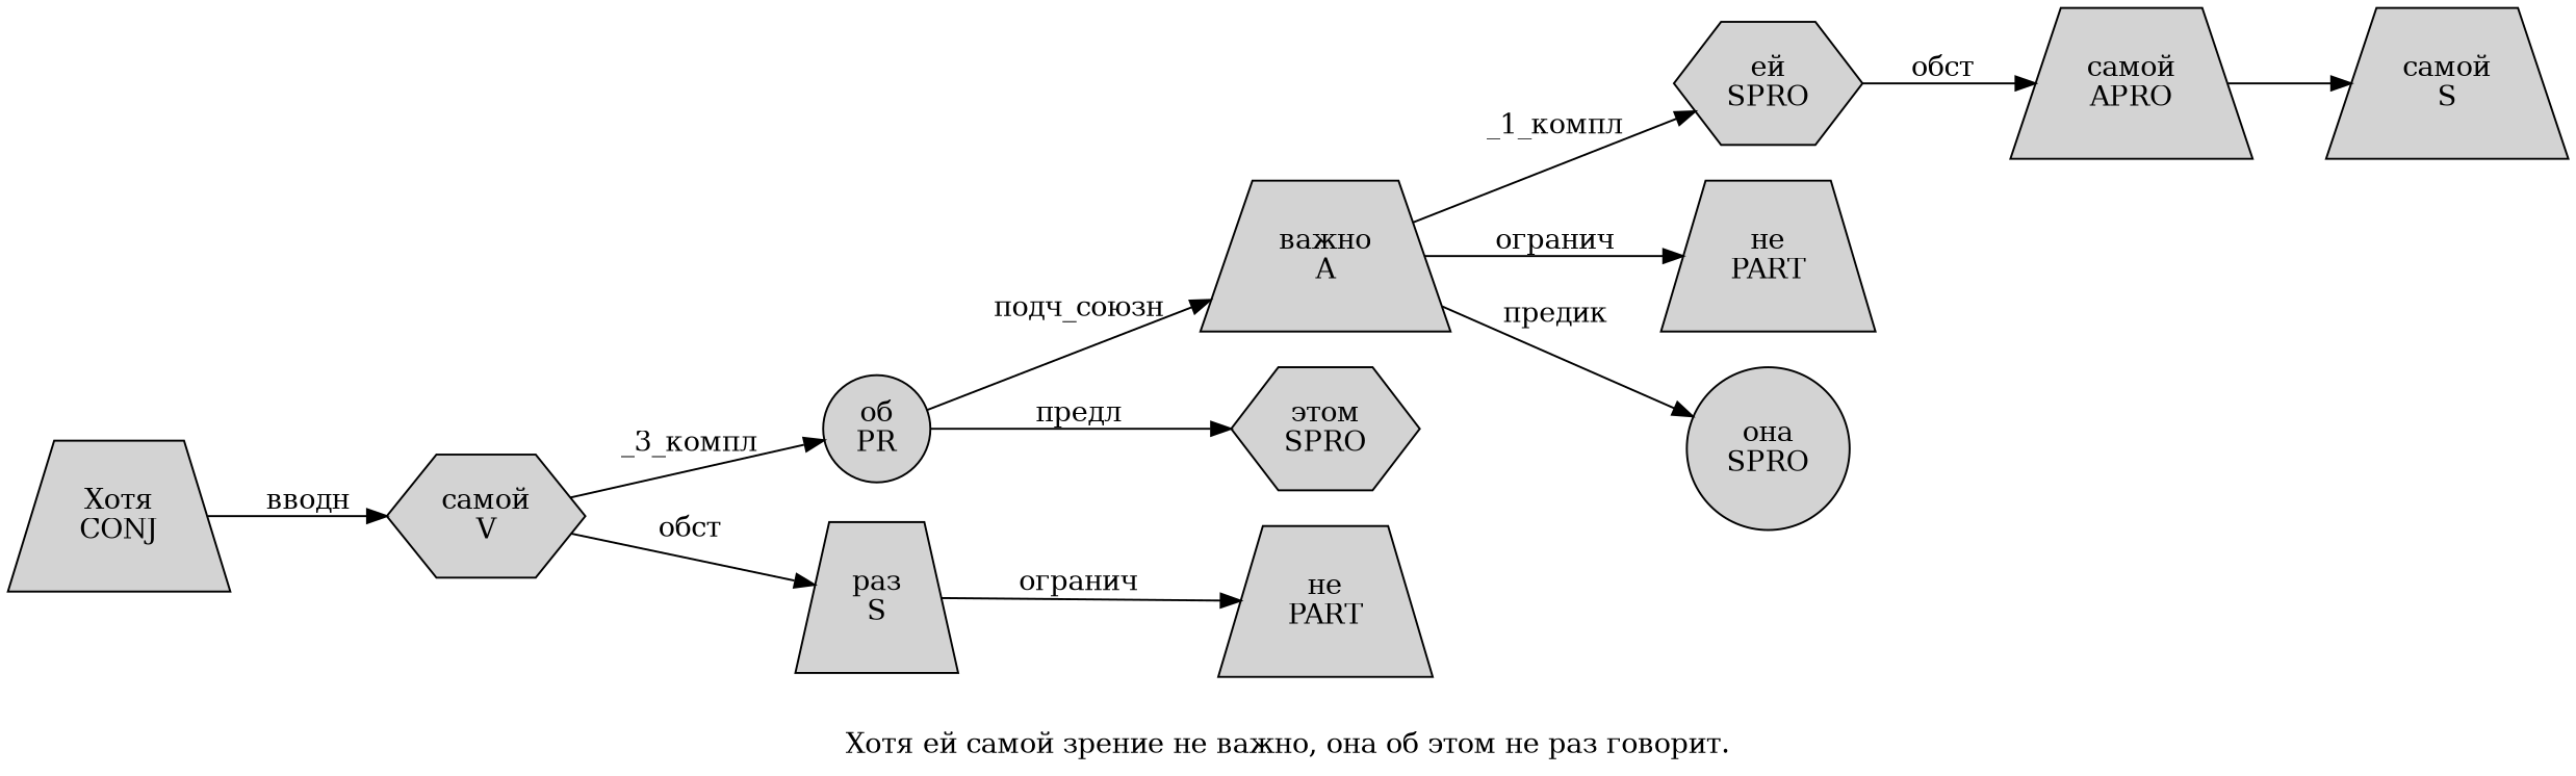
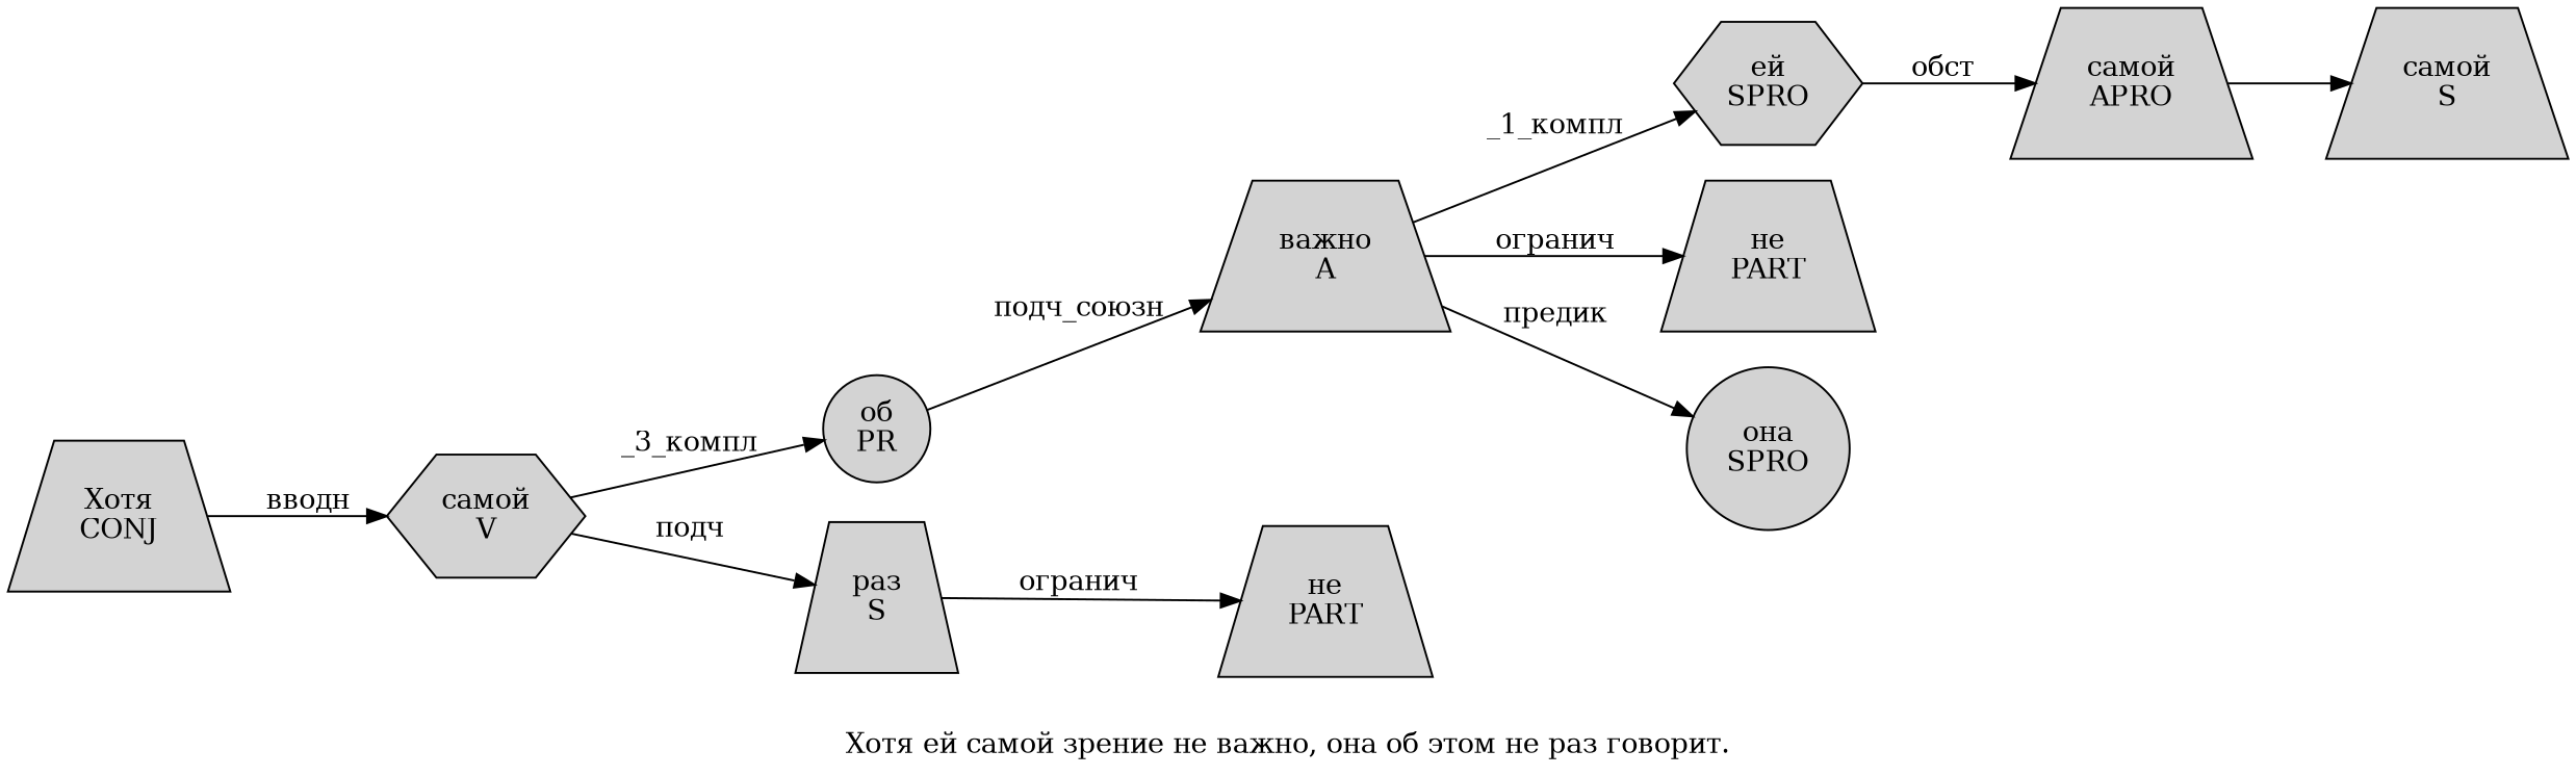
  digraph {
    label="Хотя ей самой зрение не важно, она об этом не раз говорит."
    rankdir=LR
    node [fillcolor=lightgray penwidth=1 shape=trapezium style=filled]
    n1 [label="Хотя\nCONJ"]
    n2 [label="самой\nV" shape=hexagon]
    n3 [label="важно\nA"]
    n4 [label="ей\nSPRO" shape=hexagon]
    n5 [label="не\nPART"]
    n6 [label="она\nSPRO" shape=circle]
    n7 [label="об\nPR" shape=ellipse]
    n8 [label="раз\nS"]
    n9 [label="самой\nAPRO"]
    n10 [label="самой\nS"]
-   n11 [label="этом\nSPRO" shape=hexagon]
    n12 [label="не\nPART"]
    n1 -> n2 [label="вводн"]
    n2 -> n7 [label="_3_компл"]
-   n2 -> n8 [label="обст"]
+   n2 -> n8 [label="подч"]
    n3 -> n4 [label="_1_компл"]
    n3 -> n5 [label="огранич"]
    n3 -> n6 [label="предик"]
    n4 -> n9 [label="обст"]
    n7 -> n3 [label="подч_союзн"]
-   n7 -> n11 [label="предл"]
    n8 -> n12 [label="огранич"]
    n9 -> n10
  }
